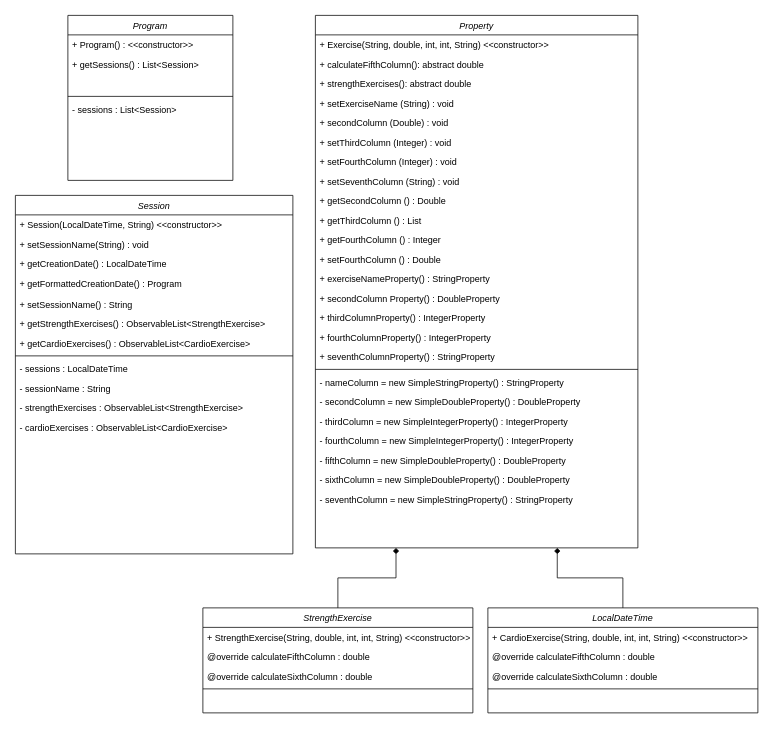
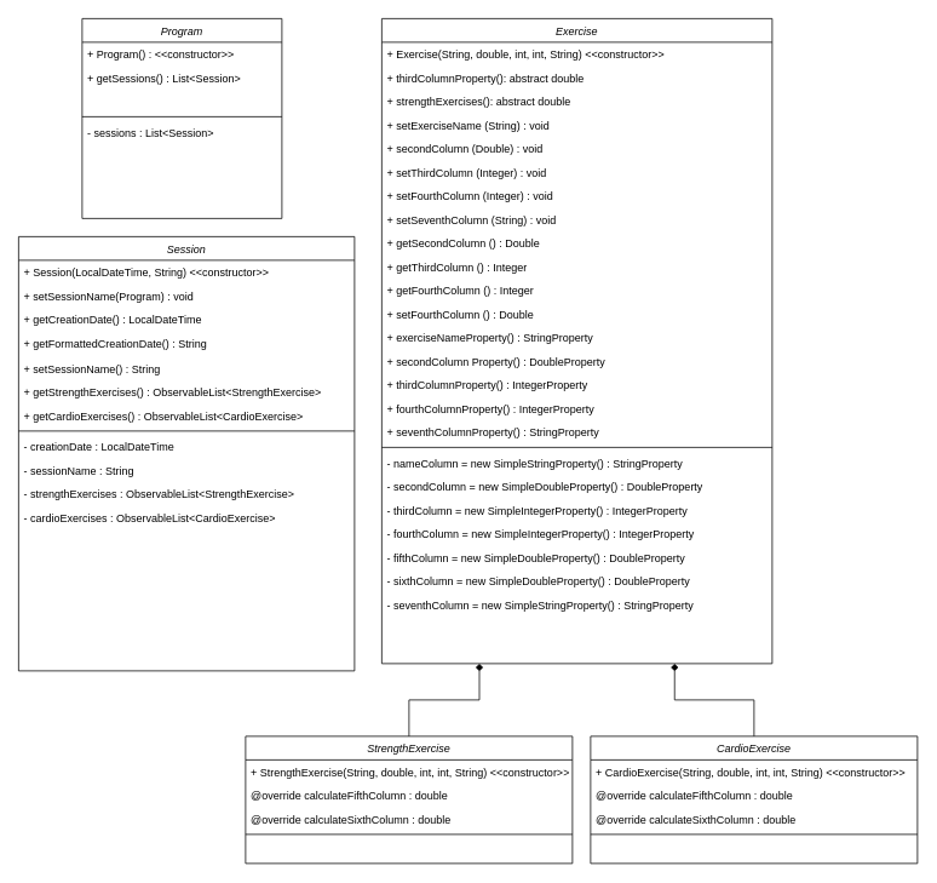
  <mxCell id="0" />
  <mxCell id="1" parent="0" />
  <mxCell id="2" value="Session" style="swimlane;fontStyle=2;align=center;verticalAlign=top;childLayout=stackLayout;horizontal=1;startSize=26;horizontalStack=0;resizeParent=1;resizeLast=0;collapsible=1;marginBottom=0;rounded=0;shadow=0;strokeWidth=1;" parent="1" vertex="1"><mxGeometry x="20" y="260" width="370" height="478" as="geometry"><mxRectangle x="230" y="140" width="160" height="26" as="alternateBounds" /></mxGeometry></mxCell>
  <mxCell id="3" value="+ Session(LocalDateTime, String) &lt;&lt;constructor&gt;&gt;" style="text;align=left;verticalAlign=top;spacingLeft=4;spacingRight=4;overflow=hidden;rotatable=0;points=[[0,0.5],[1,0.5]];portConstraint=eastwest;rounded=0;shadow=0;html=0;" parent="2" vertex="1"><mxGeometry y="26" width="370" height="26" as="geometry" /></mxCell>
- <mxCell id="4" value="+ setSessionName(String) : void" style="text;align=left;verticalAlign=top;spacingLeft=4;spacingRight=4;overflow=hidden;rotatable=0;points=[[0,0.5],[1,0.5]];portConstraint=eastwest;rounded=0;shadow=0;html=0;" parent="2" vertex="1"><mxGeometry y="52" width="370" height="26" as="geometry" /></mxCell>
+ <mxCell id="4" value="+ setSessionName(Program) : void" style="text;align=left;verticalAlign=top;spacingLeft=4;spacingRight=4;overflow=hidden;rotatable=0;points=[[0,0.5],[1,0.5]];portConstraint=eastwest;rounded=0;shadow=0;html=0;" parent="2" vertex="1"><mxGeometry y="52" width="370" height="26" as="geometry" /></mxCell>
  <mxCell id="5" value="+ getCreationDate() : LocalDateTime" style="text;align=left;verticalAlign=top;spacingLeft=4;spacingRight=4;overflow=hidden;rotatable=0;points=[[0,0.5],[1,0.5]];portConstraint=eastwest;rounded=0;shadow=0;html=0;" parent="2" vertex="1"><mxGeometry y="78" width="370" height="26" as="geometry" /></mxCell>
- <mxCell id="6" value="+ getFormattedCreationDate() : Program" style="text;align=left;verticalAlign=top;spacingLeft=4;spacingRight=4;overflow=hidden;rotatable=0;points=[[0,0.5],[1,0.5]];portConstraint=eastwest;rounded=0;shadow=0;html=0;" parent="2" vertex="1"><mxGeometry y="104" width="370" height="28" as="geometry" /></mxCell>
+ <mxCell id="6" value="+ getFormattedCreationDate() : String" style="text;align=left;verticalAlign=top;spacingLeft=4;spacingRight=4;overflow=hidden;rotatable=0;points=[[0,0.5],[1,0.5]];portConstraint=eastwest;rounded=0;shadow=0;html=0;" parent="2" vertex="1"><mxGeometry y="104" width="370" height="28" as="geometry" /></mxCell>
  <mxCell id="7" value="+ setSessionName() : String" style="text;align=left;verticalAlign=top;spacingLeft=4;spacingRight=4;overflow=hidden;rotatable=0;points=[[0,0.5],[1,0.5]];portConstraint=eastwest;rounded=0;shadow=0;html=0;" parent="2" vertex="1"><mxGeometry y="132" width="370" height="26" as="geometry" /></mxCell>
  <mxCell id="8" value="+ getStrengthExercises() : ObservableList&lt;StrengthExercise&gt;" style="text;align=left;verticalAlign=top;spacingLeft=4;spacingRight=4;overflow=hidden;rotatable=0;points=[[0,0.5],[1,0.5]];portConstraint=eastwest;rounded=0;shadow=0;html=0;" parent="2" vertex="1"><mxGeometry y="158" width="370" height="26" as="geometry" /></mxCell>
  <mxCell id="9" value="+ getCardioExercises() : ObservableList&lt;CardioExercise&gt;" style="text;align=left;verticalAlign=top;spacingLeft=4;spacingRight=4;overflow=hidden;rotatable=0;points=[[0,0.5],[1,0.5]];portConstraint=eastwest;rounded=0;shadow=0;html=0;" parent="2" vertex="1"><mxGeometry y="184" width="370" height="26" as="geometry" /></mxCell>
  <mxCell id="10" value="" style="line;html=1;strokeWidth=1;align=left;verticalAlign=middle;spacingTop=-1;spacingLeft=3;spacingRight=3;rotatable=0;labelPosition=right;points=[];portConstraint=eastwest;" parent="2" vertex="1"><mxGeometry y="210" width="370" height="8" as="geometry" /></mxCell>
- <mxCell id="11" value="- sessions : LocalDateTime" style="text;align=left;verticalAlign=top;spacingLeft=4;spacingRight=4;overflow=hidden;rotatable=0;points=[[0,0.5],[1,0.5]];portConstraint=eastwest;" parent="2" vertex="1"><mxGeometry y="218" width="370" height="26" as="geometry" /></mxCell>
+ <mxCell id="11" value="- creationDate : LocalDateTime" style="text;align=left;verticalAlign=top;spacingLeft=4;spacingRight=4;overflow=hidden;rotatable=0;points=[[0,0.5],[1,0.5]];portConstraint=eastwest;" parent="2" vertex="1"><mxGeometry y="218" width="370" height="26" as="geometry" /></mxCell>
  <mxCell id="12" value="- sessionName : String" style="text;align=left;verticalAlign=top;spacingLeft=4;spacingRight=4;overflow=hidden;rotatable=0;points=[[0,0.5],[1,0.5]];portConstraint=eastwest;" parent="2" vertex="1"><mxGeometry y="244" width="370" height="26" as="geometry" /></mxCell>
  <mxCell id="13" value="- strengthExercises : ObservableList&lt;StrengthExercise&gt;" style="text;align=left;verticalAlign=top;spacingLeft=4;spacingRight=4;overflow=hidden;rotatable=0;points=[[0,0.5],[1,0.5]];portConstraint=eastwest;" parent="2" vertex="1"><mxGeometry y="270" width="370" height="26" as="geometry" /></mxCell>
  <mxCell id="14" value="- cardioExercises : ObservableList&lt;CardioExercise&gt;" style="text;align=left;verticalAlign=top;spacingLeft=4;spacingRight=4;overflow=hidden;rotatable=0;points=[[0,0.5],[1,0.5]];portConstraint=eastwest;" parent="2" vertex="1"><mxGeometry y="296" width="370" height="26" as="geometry" /></mxCell>
- <mxCell id="15" value="Property" style="swimlane;fontStyle=2;align=center;verticalAlign=top;childLayout=stackLayout;horizontal=1;startSize=26;horizontalStack=0;resizeParent=1;resizeLast=0;collapsible=1;marginBottom=0;rounded=0;shadow=0;strokeWidth=1;" parent="1" vertex="1"><mxGeometry x="420" y="20" width="430" height="710" as="geometry"><mxRectangle x="230" y="140" width="160" height="26" as="alternateBounds" /></mxGeometry></mxCell>
+ <mxCell id="15" value="Exercise" style="swimlane;fontStyle=2;align=center;verticalAlign=top;childLayout=stackLayout;horizontal=1;startSize=26;horizontalStack=0;resizeParent=1;resizeLast=0;collapsible=1;marginBottom=0;rounded=0;shadow=0;strokeWidth=1;" parent="1" vertex="1"><mxGeometry x="420" y="20" width="430" height="710" as="geometry"><mxRectangle x="230" y="140" width="160" height="26" as="alternateBounds" /></mxGeometry></mxCell>
  <mxCell id="16" value="+ Exercise(String, double, int, int, String) &lt;&lt;constructor&gt;&gt;" style="text;align=left;verticalAlign=top;spacingLeft=4;spacingRight=4;overflow=hidden;rotatable=0;points=[[0,0.5],[1,0.5]];portConstraint=eastwest;rounded=0;shadow=0;html=0;" parent="15" vertex="1"><mxGeometry y="26" width="430" height="26" as="geometry" /></mxCell>
- <mxCell id="17" value="+ calculateFifthColumn(): abstract double" style="text;align=left;verticalAlign=top;spacingLeft=4;spacingRight=4;overflow=hidden;rotatable=0;points=[[0,0.5],[1,0.5]];portConstraint=eastwest;rounded=0;shadow=0;html=0;" vertex="1" parent="15"><mxGeometry y="52" width="430" height="26" as="geometry" /></mxCell>
+ <mxCell id="17" value="+ thirdColumnProperty(): abstract double" style="text;align=left;verticalAlign=top;spacingLeft=4;spacingRight=4;overflow=hidden;rotatable=0;points=[[0,0.5],[1,0.5]];portConstraint=eastwest;rounded=0;shadow=0;html=0;" vertex="1" parent="15"><mxGeometry y="52" width="430" height="26" as="geometry" /></mxCell>
  <mxCell id="18" value="+ strengthExercises(): abstract double" style="text;align=left;verticalAlign=top;spacingLeft=4;spacingRight=4;overflow=hidden;rotatable=0;points=[[0,0.5],[1,0.5]];portConstraint=eastwest;rounded=0;shadow=0;html=0;" vertex="1" parent="15"><mxGeometry y="78" width="430" height="26" as="geometry" /></mxCell>
  <mxCell id="19" value="+ setExerciseName (String) : void" style="text;align=left;verticalAlign=top;spacingLeft=4;spacingRight=4;overflow=hidden;rotatable=0;points=[[0,0.5],[1,0.5]];portConstraint=eastwest;rounded=0;shadow=0;html=0;" parent="15" vertex="1"><mxGeometry y="104" width="430" height="26" as="geometry" /></mxCell>
  <mxCell id="20" value="+ secondColumn (Double) : void" style="text;align=left;verticalAlign=top;spacingLeft=4;spacingRight=4;overflow=hidden;rotatable=0;points=[[0,0.5],[1,0.5]];portConstraint=eastwest;rounded=0;shadow=0;html=0;" parent="15" vertex="1"><mxGeometry y="130" width="430" height="26" as="geometry" /></mxCell>
  <mxCell id="21" value="+ setThirdColumn (Integer) : void" style="text;align=left;verticalAlign=top;spacingLeft=4;spacingRight=4;overflow=hidden;rotatable=0;points=[[0,0.5],[1,0.5]];portConstraint=eastwest;rounded=0;shadow=0;html=0;" parent="15" vertex="1"><mxGeometry y="156" width="430" height="26" as="geometry" /></mxCell>
  <mxCell id="22" value="+ setFourthColumn (Integer) : void" style="text;align=left;verticalAlign=top;spacingLeft=4;spacingRight=4;overflow=hidden;rotatable=0;points=[[0,0.5],[1,0.5]];portConstraint=eastwest;rounded=0;shadow=0;html=0;" parent="15" vertex="1"><mxGeometry y="182" width="430" height="26" as="geometry" /></mxCell>
  <mxCell id="23" value="+ setSeventhColumn (String) : void" style="text;align=left;verticalAlign=top;spacingLeft=4;spacingRight=4;overflow=hidden;rotatable=0;points=[[0,0.5],[1,0.5]];portConstraint=eastwest;rounded=0;shadow=0;html=0;" parent="15" vertex="1"><mxGeometry y="208" width="430" height="26" as="geometry" /></mxCell>
  <mxCell id="24" value="+ getSecondColumn () : Double" style="text;align=left;verticalAlign=top;spacingLeft=4;spacingRight=4;overflow=hidden;rotatable=0;points=[[0,0.5],[1,0.5]];portConstraint=eastwest;rounded=0;shadow=0;html=0;" parent="15" vertex="1"><mxGeometry y="234" width="430" height="26" as="geometry" /></mxCell>
- <mxCell id="25" value="+ getThirdColumn () : List" style="text;align=left;verticalAlign=top;spacingLeft=4;spacingRight=4;overflow=hidden;rotatable=0;points=[[0,0.5],[1,0.5]];portConstraint=eastwest;rounded=0;shadow=0;html=0;" parent="15" vertex="1"><mxGeometry y="260" width="430" height="26" as="geometry" /></mxCell>
+ <mxCell id="25" value="+ getThirdColumn () : Integer" style="text;align=left;verticalAlign=top;spacingLeft=4;spacingRight=4;overflow=hidden;rotatable=0;points=[[0,0.5],[1,0.5]];portConstraint=eastwest;rounded=0;shadow=0;html=0;" parent="15" vertex="1"><mxGeometry y="260" width="430" height="26" as="geometry" /></mxCell>
  <mxCell id="26" value="+ getFourthColumn () : Integer" style="text;align=left;verticalAlign=top;spacingLeft=4;spacingRight=4;overflow=hidden;rotatable=0;points=[[0,0.5],[1,0.5]];portConstraint=eastwest;rounded=0;shadow=0;html=0;" vertex="1" parent="15"><mxGeometry y="286" width="430" height="26" as="geometry" /></mxCell>
  <mxCell id="27" value="+ setFourthColumn () : Double" style="text;align=left;verticalAlign=top;spacingLeft=4;spacingRight=4;overflow=hidden;rotatable=0;points=[[0,0.5],[1,0.5]];portConstraint=eastwest;rounded=0;shadow=0;html=0;" vertex="1" parent="15"><mxGeometry y="312" width="430" height="26" as="geometry" /></mxCell>
  <mxCell id="28" value="+ exerciseNameProperty() : StringProperty" style="text;align=left;verticalAlign=top;spacingLeft=4;spacingRight=4;overflow=hidden;rotatable=0;points=[[0,0.5],[1,0.5]];portConstraint=eastwest;rounded=0;shadow=0;html=0;" vertex="1" parent="15"><mxGeometry y="338" width="430" height="26" as="geometry" /></mxCell>
  <mxCell id="29" value="+ secondColumn Property() : DoubleProperty" style="text;align=left;verticalAlign=top;spacingLeft=4;spacingRight=4;overflow=hidden;rotatable=0;points=[[0,0.5],[1,0.5]];portConstraint=eastwest;rounded=0;shadow=0;html=0;" vertex="1" parent="15"><mxGeometry y="364" width="430" height="26" as="geometry" /></mxCell>
  <mxCell id="30" value="+ thirdColumnProperty() : IntegerProperty" style="text;align=left;verticalAlign=top;spacingLeft=4;spacingRight=4;overflow=hidden;rotatable=0;points=[[0,0.5],[1,0.5]];portConstraint=eastwest;rounded=0;shadow=0;html=0;" vertex="1" parent="15"><mxGeometry y="390" width="430" height="26" as="geometry" /></mxCell>
  <mxCell id="31" value="+ fourthColumnProperty() : IntegerProperty" style="text;align=left;verticalAlign=top;spacingLeft=4;spacingRight=4;overflow=hidden;rotatable=0;points=[[0,0.5],[1,0.5]];portConstraint=eastwest;rounded=0;shadow=0;html=0;" vertex="1" parent="15"><mxGeometry y="416" width="430" height="26" as="geometry" /></mxCell>
  <mxCell id="32" value="+ seventhColumnProperty() : StringProperty" style="text;align=left;verticalAlign=top;spacingLeft=4;spacingRight=4;overflow=hidden;rotatable=0;points=[[0,0.5],[1,0.5]];portConstraint=eastwest;rounded=0;shadow=0;html=0;" vertex="1" parent="15"><mxGeometry y="442" width="430" height="26" as="geometry" /></mxCell>
  <mxCell id="33" value="" style="line;html=1;strokeWidth=1;align=left;verticalAlign=middle;spacingTop=-1;spacingLeft=3;spacingRight=3;rotatable=0;labelPosition=right;points=[];portConstraint=eastwest;" parent="15" vertex="1"><mxGeometry y="468" width="430" height="8" as="geometry" /></mxCell>
  <mxCell id="34" value="- nameColumn = new SimpleStringProperty() : StringProperty" style="text;align=left;verticalAlign=top;spacingLeft=4;spacingRight=4;overflow=hidden;rotatable=0;points=[[0,0.5],[1,0.5]];portConstraint=eastwest;" parent="15" vertex="1"><mxGeometry y="476" width="430" height="26" as="geometry" /></mxCell>
  <mxCell id="35" value="- secondColumn = new SimpleDoubleProperty() : DoubleProperty" style="text;align=left;verticalAlign=top;spacingLeft=4;spacingRight=4;overflow=hidden;rotatable=0;points=[[0,0.5],[1,0.5]];portConstraint=eastwest;" parent="15" vertex="1"><mxGeometry y="502" width="430" height="26" as="geometry" /></mxCell>
  <mxCell id="36" value="- thirdColumn = new SimpleIntegerProperty() : IntegerProperty" style="text;align=left;verticalAlign=top;spacingLeft=4;spacingRight=4;overflow=hidden;rotatable=0;points=[[0,0.5],[1,0.5]];portConstraint=eastwest;" vertex="1" parent="15"><mxGeometry y="528" width="430" height="26" as="geometry" /></mxCell>
  <mxCell id="37" value="- fourthColumn = new SimpleIntegerProperty() : IntegerProperty" style="text;align=left;verticalAlign=top;spacingLeft=4;spacingRight=4;overflow=hidden;rotatable=0;points=[[0,0.5],[1,0.5]];portConstraint=eastwest;" vertex="1" parent="15"><mxGeometry y="554" width="430" height="26" as="geometry" /></mxCell>
  <mxCell id="38" value="- fifthColumn = new SimpleDoubleProperty() : DoubleProperty" style="text;align=left;verticalAlign=top;spacingLeft=4;spacingRight=4;overflow=hidden;rotatable=0;points=[[0,0.5],[1,0.5]];portConstraint=eastwest;" vertex="1" parent="15"><mxGeometry y="580" width="430" height="26" as="geometry" /></mxCell>
  <mxCell id="39" value="- sixthColumn = new SimpleDoubleProperty() : DoubleProperty" style="text;align=left;verticalAlign=top;spacingLeft=4;spacingRight=4;overflow=hidden;rotatable=0;points=[[0,0.5],[1,0.5]];portConstraint=eastwest;" vertex="1" parent="15"><mxGeometry y="606" width="430" height="26" as="geometry" /></mxCell>
  <mxCell id="40" value="- seventhColumn = new SimpleStringProperty() : StringProperty" style="text;align=left;verticalAlign=top;spacingLeft=4;spacingRight=4;overflow=hidden;rotatable=0;points=[[0,0.5],[1,0.5]];portConstraint=eastwest;" vertex="1" parent="15"><mxGeometry y="632" width="430" height="26" as="geometry" /></mxCell>
  <mxCell id="41" style="text;align=left;verticalAlign=top;spacingLeft=4;spacingRight=4;overflow=hidden;rotatable=0;points=[[0,0.5],[1,0.5]];portConstraint=eastwest;" vertex="1" parent="15"><mxGeometry y="658" width="430" height="26" as="geometry" /></mxCell>
  <mxCell id="42" style="edgeStyle=orthogonalEdgeStyle;rounded=0;orthogonalLoop=1;jettySize=auto;html=1;exitX=0.5;exitY=0;exitDx=0;exitDy=0;entryX=0.25;entryY=1;entryDx=0;entryDy=0;endArrow=diamond;" parent="1" source="43" target="15" edge="1"><mxGeometry relative="1" as="geometry"><mxPoint x="480" y="440" as="targetPoint" /></mxGeometry></mxCell>
  <mxCell id="43" value="StrengthExercise" style="swimlane;fontStyle=2;align=center;verticalAlign=top;childLayout=stackLayout;horizontal=1;startSize=26;horizontalStack=0;resizeParent=1;resizeLast=0;collapsible=1;marginBottom=0;rounded=0;shadow=0;strokeWidth=1;" parent="1" vertex="1"><mxGeometry x="270" y="810" width="360" height="140" as="geometry"><mxRectangle x="230" y="140" width="160" height="26" as="alternateBounds" /></mxGeometry></mxCell>
  <mxCell id="44" value="+ StrengthExercise(String, double, int, int, String) &lt;&lt;constructor&gt;&gt;" style="text;align=left;verticalAlign=top;spacingLeft=4;spacingRight=4;overflow=hidden;rotatable=0;points=[[0,0.5],[1,0.5]];portConstraint=eastwest;rounded=0;shadow=0;html=0;" parent="43" vertex="1"><mxGeometry y="26" width="360" height="26" as="geometry" /></mxCell>
  <mxCell id="45" value="@override calculateFifthColumn : double" style="text;align=left;verticalAlign=top;spacingLeft=4;spacingRight=4;overflow=hidden;rotatable=0;points=[[0,0.5],[1,0.5]];portConstraint=eastwest;rounded=0;shadow=0;html=0;" parent="43" vertex="1"><mxGeometry y="52" width="360" height="26" as="geometry" /></mxCell>
  <mxCell id="46" value="@override calculateSixthColumn : double" style="text;align=left;verticalAlign=top;spacingLeft=4;spacingRight=4;overflow=hidden;rotatable=0;points=[[0,0.5],[1,0.5]];portConstraint=eastwest;rounded=0;shadow=0;html=0;" parent="43" vertex="1"><mxGeometry y="78" width="360" height="26" as="geometry" /></mxCell>
  <mxCell id="47" value="" style="line;html=1;strokeWidth=1;align=left;verticalAlign=middle;spacingTop=-1;spacingLeft=3;spacingRight=3;rotatable=0;labelPosition=right;points=[];portConstraint=eastwest;" parent="43" vertex="1"><mxGeometry y="104" width="360" height="8" as="geometry" /></mxCell>
  <mxCell id="48" style="edgeStyle=orthogonalEdgeStyle;rounded=0;orthogonalLoop=1;jettySize=auto;html=1;exitX=0.5;exitY=0;exitDx=0;exitDy=0;entryX=0.75;entryY=1;entryDx=0;entryDy=0;endArrow=diamond;" parent="1" source="56" target="15" edge="1"><mxGeometry relative="1" as="geometry"><mxPoint x="687.5" y="810" as="sourcePoint" /></mxGeometry></mxCell>
  <mxCell id="49" value="Program" style="swimlane;fontStyle=2;align=center;verticalAlign=top;childLayout=stackLayout;horizontal=1;startSize=26;horizontalStack=0;resizeParent=1;resizeLast=0;collapsible=1;marginBottom=0;rounded=0;shadow=0;strokeWidth=1;" parent="1" vertex="1"><mxGeometry x="90" y="20" width="220" height="220" as="geometry"><mxRectangle x="230" y="140" width="160" height="26" as="alternateBounds" /></mxGeometry></mxCell>
  <mxCell id="50" value="+ Program() : &lt;&lt;constructor&gt;&gt;" style="text;align=left;verticalAlign=top;spacingLeft=4;spacingRight=4;overflow=hidden;rotatable=0;points=[[0,0.5],[1,0.5]];portConstraint=eastwest;rounded=0;shadow=0;html=0;" parent="49" vertex="1"><mxGeometry y="26" width="220" height="26" as="geometry" /></mxCell>
  <mxCell id="51" value="+ getSessions() : List&lt;Session&gt;" style="text;align=left;verticalAlign=top;spacingLeft=4;spacingRight=4;overflow=hidden;rotatable=0;points=[[0,0.5],[1,0.5]];portConstraint=eastwest;rounded=0;shadow=0;html=0;" parent="49" vertex="1"><mxGeometry y="52" width="220" height="26" as="geometry" /></mxCell>
  <mxCell id="52" style="text;align=left;verticalAlign=top;spacingLeft=4;spacingRight=4;overflow=hidden;rotatable=0;points=[[0,0.5],[1,0.5]];portConstraint=eastwest;rounded=0;shadow=0;html=0;" parent="49" vertex="1"><mxGeometry y="78" width="220" height="26" as="geometry" /></mxCell>
  <mxCell id="53" value="" style="line;html=1;strokeWidth=1;align=left;verticalAlign=middle;spacingTop=-1;spacingLeft=3;spacingRight=3;rotatable=0;labelPosition=right;points=[];portConstraint=eastwest;" parent="49" vertex="1"><mxGeometry y="104" width="220" height="8" as="geometry" /></mxCell>
  <mxCell id="54" value="- sessions : List&lt;Session&gt;" style="text;align=left;verticalAlign=top;spacingLeft=4;spacingRight=4;overflow=hidden;rotatable=0;points=[[0,0.5],[1,0.5]];portConstraint=eastwest;" parent="49" vertex="1"><mxGeometry y="112" width="220" height="26" as="geometry" /></mxCell>
  <mxCell id="55" style="text;align=left;verticalAlign=top;spacingLeft=4;spacingRight=4;overflow=hidden;rotatable=0;points=[[0,0.5],[1,0.5]];portConstraint=eastwest;" parent="49" vertex="1"><mxGeometry y="138" width="220" height="26" as="geometry" /></mxCell>
- <mxCell id="56" value="LocalDateTime" style="swimlane;fontStyle=2;align=center;verticalAlign=top;childLayout=stackLayout;horizontal=1;startSize=26;horizontalStack=0;resizeParent=1;resizeLast=0;collapsible=1;marginBottom=0;rounded=0;shadow=0;strokeWidth=1;" vertex="1" parent="1"><mxGeometry x="650" y="810" width="360" height="140" as="geometry"><mxRectangle x="230" y="140" width="160" height="26" as="alternateBounds" /></mxGeometry></mxCell>
+ <mxCell id="56" value="CardioExercise" style="swimlane;fontStyle=2;align=center;verticalAlign=top;childLayout=stackLayout;horizontal=1;startSize=26;horizontalStack=0;resizeParent=1;resizeLast=0;collapsible=1;marginBottom=0;rounded=0;shadow=0;strokeWidth=1;" vertex="1" parent="1"><mxGeometry x="650" y="810" width="360" height="140" as="geometry"><mxRectangle x="230" y="140" width="160" height="26" as="alternateBounds" /></mxGeometry></mxCell>
  <mxCell id="57" value="+ CardioExercise(String, double, int, int, String) &lt;&lt;constructor&gt;&gt;" style="text;align=left;verticalAlign=top;spacingLeft=4;spacingRight=4;overflow=hidden;rotatable=0;points=[[0,0.5],[1,0.5]];portConstraint=eastwest;rounded=0;shadow=0;html=0;" vertex="1" parent="56"><mxGeometry y="26" width="360" height="26" as="geometry" /></mxCell>
  <mxCell id="58" value="@override calculateFifthColumn : double" style="text;align=left;verticalAlign=top;spacingLeft=4;spacingRight=4;overflow=hidden;rotatable=0;points=[[0,0.5],[1,0.5]];portConstraint=eastwest;rounded=0;shadow=0;html=0;" vertex="1" parent="56"><mxGeometry y="52" width="360" height="26" as="geometry" /></mxCell>
  <mxCell id="59" value="@override calculateSixthColumn : double" style="text;align=left;verticalAlign=top;spacingLeft=4;spacingRight=4;overflow=hidden;rotatable=0;points=[[0,0.5],[1,0.5]];portConstraint=eastwest;rounded=0;shadow=0;html=0;" vertex="1" parent="56"><mxGeometry y="78" width="360" height="26" as="geometry" /></mxCell>
  <mxCell id="60" value="" style="line;html=1;strokeWidth=1;align=left;verticalAlign=middle;spacingTop=-1;spacingLeft=3;spacingRight=3;rotatable=0;labelPosition=right;points=[];portConstraint=eastwest;" vertex="1" parent="56"><mxGeometry y="104" width="360" height="8" as="geometry" /></mxCell>
